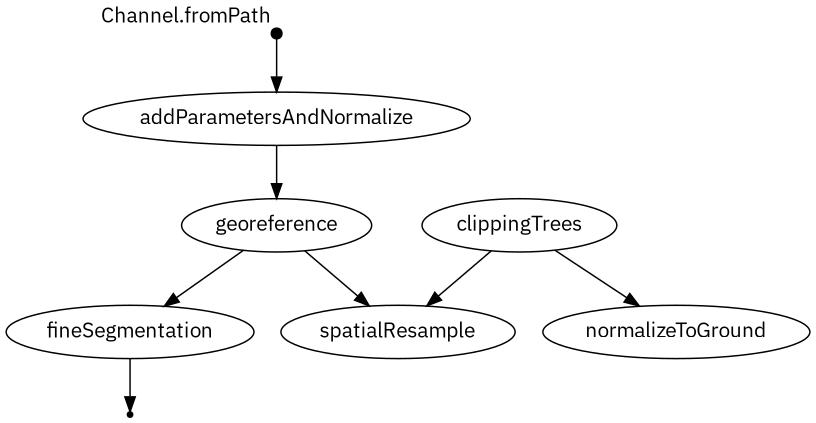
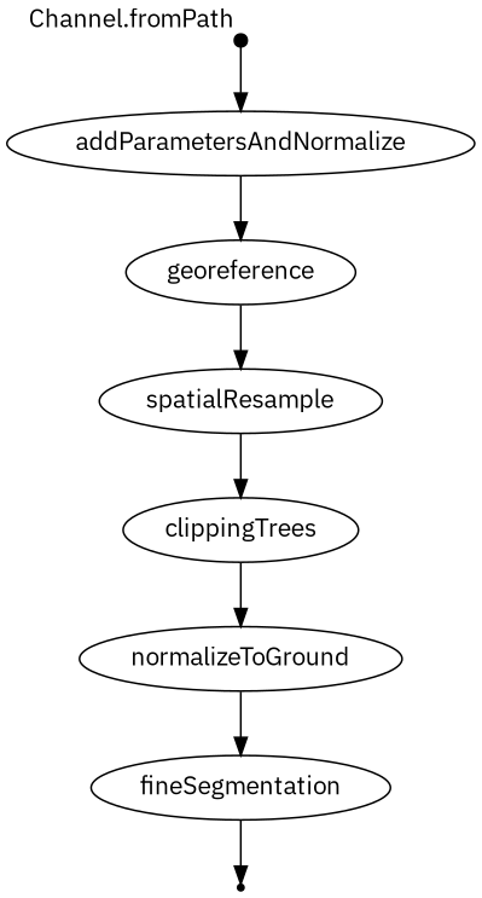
  digraph {
    fontname="IBM Plex Sans"
    node [fontname="IBM Plex Sans"]
    edge [fontname="IBM Plex Sans"]
    v0 [fixedsize=true shape=point width=0.1 xlabel="Channel.fromPath"]
    n2 [label=addParametersAndNormalize]
    n3 [label=georeference]
    n4 [label=spatialResample]
    n5 [label=clippingTrees]
    n6 [label=normalizeToGround]
    n7 [label=fineSegmentation]
    v7 [shape=point]
    v0 -> n2
    n2 -> n3
    n3 -> n4
-   n5 -> n4
+   n4 -> n5
    n5 -> n6
-   n3 -> n7
+   n6 -> n7
    n7 -> v7
  }
